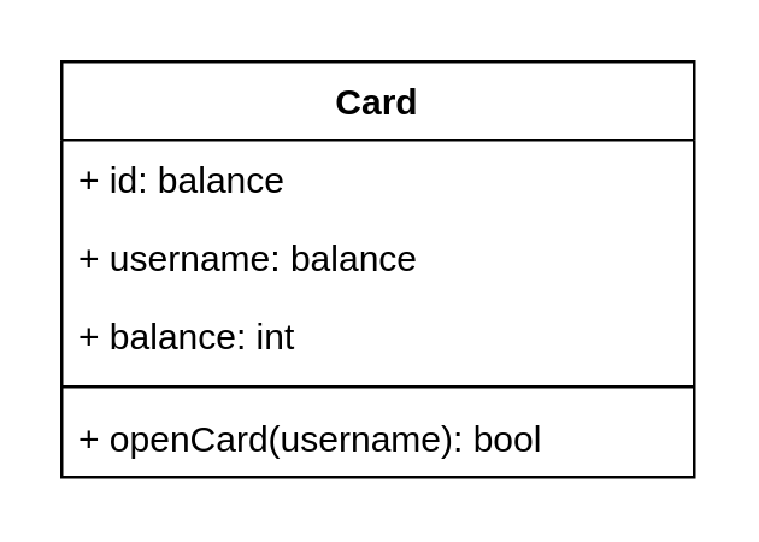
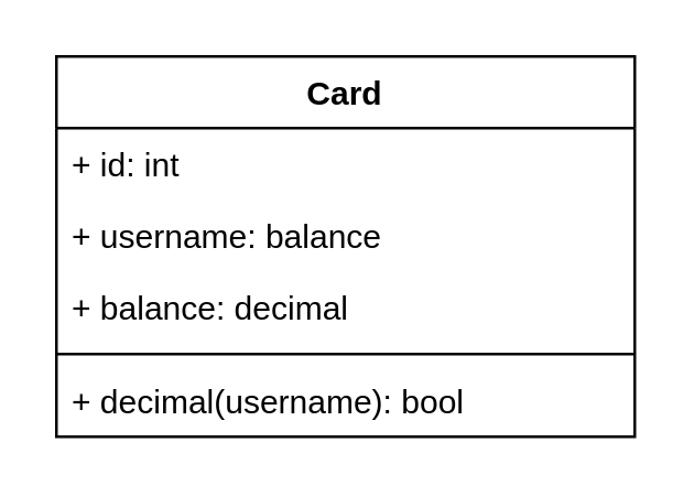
  <mxCell id="0" />
  <mxCell id="1" parent="0" />
  <mxCell id="2" value="Card" style="swimlane;fontStyle=1;align=center;verticalAlign=top;childLayout=stackLayout;horizontal=1;startSize=26;horizontalStack=0;resizeParent=1;resizeParentMax=0;resizeLast=0;collapsible=1;marginBottom=0;" parent="1" vertex="1"><mxGeometry x="20" y="20" width="210" height="138" as="geometry" /></mxCell>
- <mxCell id="3" value="+ id: balance" style="text;strokeColor=none;fillColor=none;align=left;verticalAlign=top;spacingLeft=4;spacingRight=4;overflow=hidden;rotatable=0;points=[[0,0.5],[1,0.5]];portConstraint=eastwest;" parent="2" vertex="1"><mxGeometry y="26" width="210" height="26" as="geometry" /></mxCell>
+ <mxCell id="3" value="+ id: int" style="text;strokeColor=none;fillColor=none;align=left;verticalAlign=top;spacingLeft=4;spacingRight=4;overflow=hidden;rotatable=0;points=[[0,0.5],[1,0.5]];portConstraint=eastwest;" parent="2" vertex="1"><mxGeometry y="26" width="210" height="26" as="geometry" /></mxCell>
  <mxCell id="4" value="+ username: balance" style="text;strokeColor=none;fillColor=none;align=left;verticalAlign=top;spacingLeft=4;spacingRight=4;overflow=hidden;rotatable=0;points=[[0,0.5],[1,0.5]];portConstraint=eastwest;" parent="2" vertex="1"><mxGeometry y="52" width="210" height="26" as="geometry" /></mxCell>
- <mxCell id="5" value="+ balance: int" style="text;strokeColor=none;fillColor=none;align=left;verticalAlign=top;spacingLeft=4;spacingRight=4;overflow=hidden;rotatable=0;points=[[0,0.5],[1,0.5]];portConstraint=eastwest;" parent="2" vertex="1"><mxGeometry y="78" width="210" height="26" as="geometry" /></mxCell>
+ <mxCell id="5" value="+ balance: decimal" style="text;strokeColor=none;fillColor=none;align=left;verticalAlign=top;spacingLeft=4;spacingRight=4;overflow=hidden;rotatable=0;points=[[0,0.5],[1,0.5]];portConstraint=eastwest;" parent="2" vertex="1"><mxGeometry y="78" width="210" height="26" as="geometry" /></mxCell>
  <mxCell id="6" value="" style="line;strokeWidth=1;fillColor=none;align=left;verticalAlign=middle;spacingTop=-1;spacingLeft=3;spacingRight=3;rotatable=0;labelPosition=right;points=[];portConstraint=eastwest;" parent="2" vertex="1"><mxGeometry y="104" width="210" height="8" as="geometry" /></mxCell>
- <mxCell id="7" value="+ openCard(username): bool" style="text;strokeColor=none;fillColor=none;align=left;verticalAlign=top;spacingLeft=4;spacingRight=4;overflow=hidden;rotatable=0;points=[[0,0.5],[1,0.5]];portConstraint=eastwest;" parent="2" vertex="1"><mxGeometry y="112" width="210" height="26" as="geometry" /></mxCell>
+ <mxCell id="7" value="+ decimal(username): bool" style="text;strokeColor=none;fillColor=none;align=left;verticalAlign=top;spacingLeft=4;spacingRight=4;overflow=hidden;rotatable=0;points=[[0,0.5],[1,0.5]];portConstraint=eastwest;" parent="2" vertex="1"><mxGeometry y="112" width="210" height="26" as="geometry" /></mxCell>
